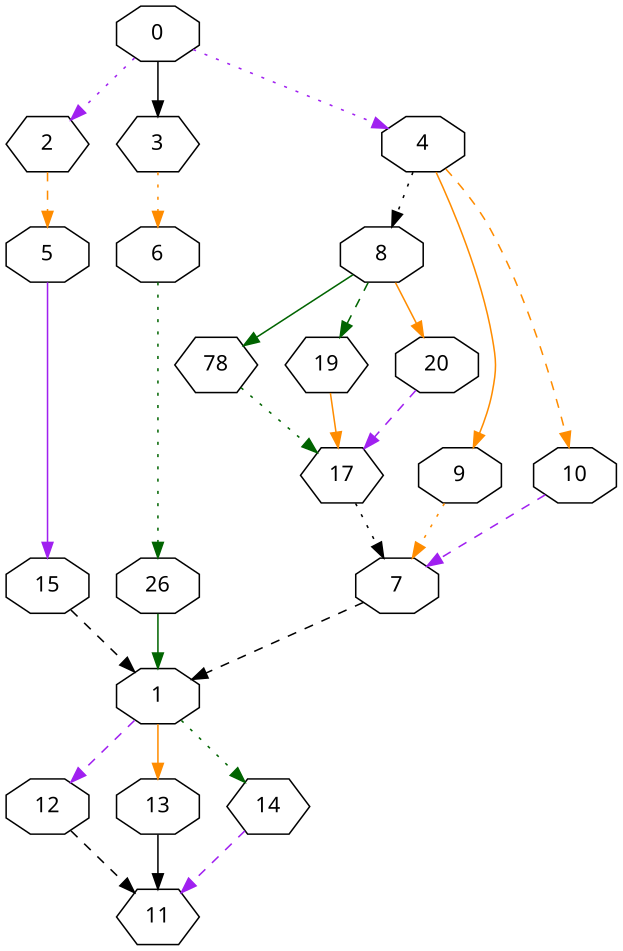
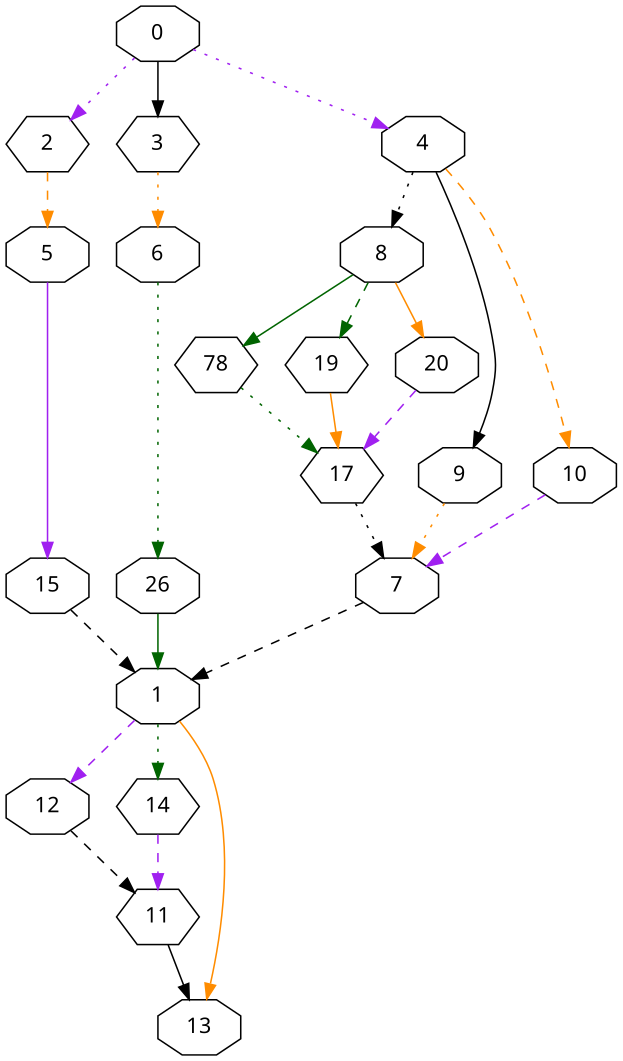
  digraph {
    fontname="Noto Sans"
    node [Weight=6 fontname="Noto Sans" shape=octagon]
    edge [Weight=4 color=black fontname="Noto Sans" style=dashed]
    0 [Weight=5]
    2 [shape=hexagon]
    3 [Weight=10 shape=hexagon]
    4 [Weight=12]
    5 [Weight=13]
    6
    8 [Weight=13]
    9 [Weight=10]
    10 [Weight=3]
    15 [Weight=12]
    n11 [label=26]
    n12 [Weight=5 label=78 shape=hexagon]
    19 [Weight=8 shape=hexagon]
    20 [Weight=8]
    7 [Weight=8]
    12 [Weight=9]
    1
    13 [Weight=4]
    14 [Weight=9 shape=hexagon]
    11 [Weight=10 shape=hexagon]
    17 [Weight=3 shape=hexagon]
    0 -> 2 [Weight=5 color=purple style=dotted]
    0 -> 3 [Weight=5 style=solid]
    0 -> 4 [color=purple style=dotted]
    2 -> 5 [color=darkorange]
    3 -> 6 [Weight=10 color=darkorange style=dotted]
    4 -> 8 [Weight=3 style=dotted]
-   4 -> 9 [color=darkorange style=solid]
+   4 -> 9 [style=solid]
    4 -> 10 [Weight=6 color=darkorange]
    5 -> 15 [Weight=3 color=purple style=solid]
    6 -> n11 [Weight=9 color=darkgreen style=dotted]
    8 -> n12 [Weight=7 color=darkgreen style=solid]
    8 -> 19 [Weight=7 color=darkgreen]
    8 -> 20 [Weight=3 color=darkorange style=solid]
    9 -> 7 [Weight=7 color=darkorange style=dotted]
    10 -> 7 [Weight=10 color=purple]
    15 -> 1 [Weight=5]
    n11 -> 1 [color=darkgreen style=solid]
    n12 -> 17 [Weight=8 color=darkgreen style=dotted]
    19 -> 17 [Weight=5 color=darkorange style=solid]
    20 -> 17 [Weight=8 color=purple]
    7 -> 1
    12 -> 11
    1 -> 12 [Weight=7 color=purple]
    1 -> 13 [Weight=2 color=darkorange style=solid]
    1 -> 14 [Weight=8 color=darkgreen style=dotted]
-   13 -> 11 [Weight=8 style=solid]
+   11 -> 13 [Weight=8 style=solid]
    14 -> 11 [Weight=7 color=purple]
    17 -> 7 [Weight=8 style=dotted]
  }
